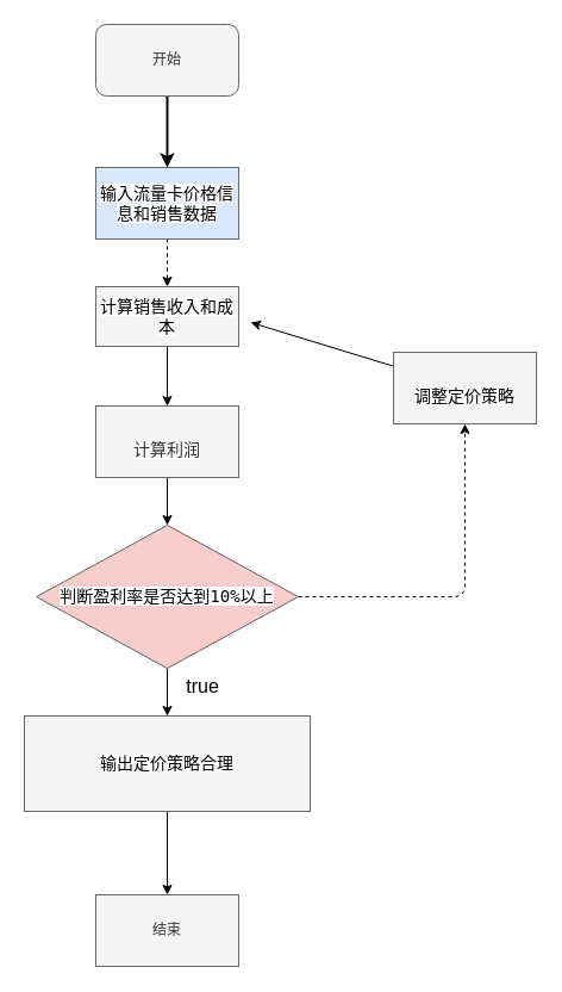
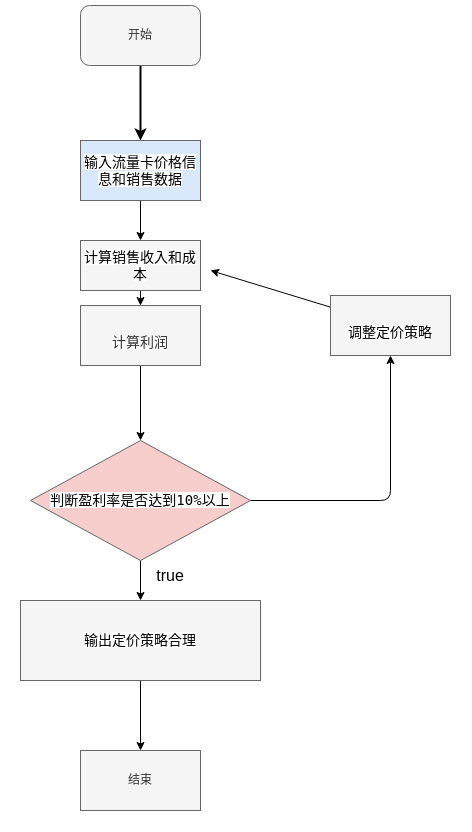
  <mxCell id="0" />
  <mxCell id="1" parent="0" />
  <mxCell id="2" style="edgeStyle=none;html=1;strokeWidth=2;strokeColor=#000000;" edge="1" parent="1" source="3"><mxGeometry relative="1" as="geometry"><mxPoint x="140" y="140" as="targetPoint" /></mxGeometry></mxCell>
- <mxCell id="3" value="开始" style="rounded=1;whiteSpace=wrap;html=1;fillColor=#f5f5f5;strokeColor=#666666;fontColor=#333333;" vertex="1" parent="1"><mxGeometry x="80" y="20" width="120" height="60" as="geometry" /></mxCell>
- <mxCell id="4" value="" style="edgeStyle=none;html=1;fontSize=18;strokeColor=#000000;dashed=1;" edge="1" parent="1" source="5" target="18"><mxGeometry relative="1" as="geometry" /></mxCell>
+ <mxCell id="3" value="开始" style="rounded=1;whiteSpace=wrap;html=1;fillColor=#f5f5f5;strokeColor=#666666;fontColor=#333333;" vertex="1" parent="1"><mxGeometry x="80" y="5" width="120" height="60" as="geometry" /></mxCell>
+ <mxCell id="4" value="" style="edgeStyle=none;html=1;fontSize=18;strokeColor=#000000;" edge="1" parent="1" source="5" target="18"><mxGeometry relative="1" as="geometry" /></mxCell>
  <mxCell id="5" value="&lt;span style=&quot;font-family: &amp;quot;Söhne Mono&amp;quot;, Monaco, &amp;quot;Andale Mono&amp;quot;, &amp;quot;Ubuntu Mono&amp;quot;, monospace; font-size: 14px; text-align: left; background-color: rgb(255, 255, 255);&quot;&gt;&lt;font color=&quot;#000000&quot;&gt;输入流量卡价格信息和销售数据&lt;/font&gt;&lt;/span&gt;" style="rounded=0;whiteSpace=wrap;html=1;fillColor=#dae8fc;fontColor=#333333;strokeColor=#666666;" vertex="1" parent="1"><mxGeometry x="80" y="140" width="120" height="60" as="geometry" /></mxCell>
  <mxCell id="6" style="edgeStyle=none;html=1;strokeColor=#000000;" edge="1" parent="1" source="18" target="8"><mxGeometry relative="1" as="geometry"><mxPoint x="140" y="420" as="targetPoint" /></mxGeometry></mxCell>
  <mxCell id="7" style="edgeStyle=none;html=1;" edge="1" parent="1" source="8"><mxGeometry relative="1" as="geometry"><mxPoint x="140" y="440" as="targetPoint" /></mxGeometry></mxCell>
- <mxCell id="8" value="&lt;span style=&quot;background-color: rgb(255, 255, 255);&quot;&gt;&lt;br&gt;&lt;span style=&quot;font-family: &amp;quot;Söhne Mono&amp;quot;, Monaco, &amp;quot;Andale Mono&amp;quot;, &amp;quot;Ubuntu Mono&amp;quot;, monospace; font-size: 14px; font-style: normal; font-variant-ligatures: normal; font-variant-caps: normal; font-weight: 400; letter-spacing: normal; orphans: 2; text-align: left; text-indent: 0px; text-transform: none; widows: 2; word-spacing: 0px; -webkit-text-stroke-width: 0px; text-decoration-thickness: initial; text-decoration-style: initial; text-decoration-color: initial; float: none; display: inline !important;&quot;&gt;计算利润&lt;/span&gt;&lt;br&gt;&lt;/span&gt;" style="rounded=0;whiteSpace=wrap;html=1;fillColor=#f5f5f5;strokeColor=#666666;fontColor=#333333;" vertex="1" parent="1"><mxGeometry x="80" y="340" width="120" height="60" as="geometry" /></mxCell>
+ <mxCell id="8" value="&lt;span style=&quot;background-color: rgb(255, 255, 255);&quot;&gt;&lt;br&gt;&lt;span style=&quot;font-family: &amp;quot;Söhne Mono&amp;quot;, Monaco, &amp;quot;Andale Mono&amp;quot;, &amp;quot;Ubuntu Mono&amp;quot;, monospace; font-size: 14px; font-style: normal; font-variant-ligatures: normal; font-variant-caps: normal; font-weight: 400; letter-spacing: normal; orphans: 2; text-align: left; text-indent: 0px; text-transform: none; widows: 2; word-spacing: 0px; -webkit-text-stroke-width: 0px; text-decoration-thickness: initial; text-decoration-style: initial; text-decoration-color: initial; float: none; display: inline !important;&quot;&gt;计算利润&lt;/span&gt;&lt;br&gt;&lt;/span&gt;" style="rounded=0;whiteSpace=wrap;html=1;fillColor=#f5f5f5;strokeColor=#666666;fontColor=#333333;" vertex="1" parent="1"><mxGeometry x="80" y="305" width="120" height="60" as="geometry" /></mxCell>
  <mxCell id="9" style="edgeStyle=none;html=1;strokeColor=#000000;" edge="1" parent="1" source="11" target="14"><mxGeometry relative="1" as="geometry"><mxPoint x="140" y="720" as="targetPoint" /><Array as="points" /></mxGeometry></mxCell>
- <mxCell id="10" style="edgeStyle=none;html=1;fontSize=18;strokeColor=#000000;dashed=1;" edge="1" parent="1" source="11" target="17"><mxGeometry relative="1" as="geometry"><mxPoint x="390" y="320" as="targetPoint" /><Array as="points"><mxPoint x="390" y="500" /></Array></mxGeometry></mxCell>
+ <mxCell id="10" style="edgeStyle=none;html=1;fontSize=18;strokeColor=#000000;" edge="1" parent="1" source="11" target="17"><mxGeometry relative="1" as="geometry"><mxPoint x="390" y="320" as="targetPoint" /><Array as="points"><mxPoint x="390" y="500" /></Array></mxGeometry></mxCell>
  <mxCell id="11" value="&lt;span style=&quot;font-family: &amp;quot;Söhne Mono&amp;quot;, Monaco, &amp;quot;Andale Mono&amp;quot;, &amp;quot;Ubuntu Mono&amp;quot;, monospace; font-size: 14px; text-align: left; background-color: rgb(255, 255, 255);&quot;&gt;&lt;font style=&quot;&quot; color=&quot;#000000&quot;&gt;判断盈利率是否达到10%以上&lt;/font&gt;&lt;/span&gt;" style="rhombus;whiteSpace=wrap;html=1;fillColor=#f8cecc;strokeColor=#666666;fontColor=#333333;rounded=0;" vertex="1" parent="1"><mxGeometry x="30" y="440" width="220" height="120" as="geometry" /></mxCell>
  <mxCell id="12" value="&lt;span style=&quot;font-weight: normal;&quot;&gt;&lt;font style=&quot;font-size: 18px;&quot;&gt;true&lt;/font&gt;&lt;/span&gt;" style="text;strokeColor=none;fillColor=none;html=1;fontSize=24;fontStyle=1;verticalAlign=middle;align=center;" vertex="1" parent="1"><mxGeometry x="110" y="630" width="100" height="40" as="geometry" /></mxCell>
  <mxCell id="13" style="edgeStyle=none;html=1;fontSize=18;strokeColor=#000000;" edge="1" parent="1" source="14"><mxGeometry relative="1" as="geometry"><mxPoint x="140" y="750" as="targetPoint" /></mxGeometry></mxCell>
  <mxCell id="14" value="&lt;span style=&quot;font-family: &amp;quot;Söhne Mono&amp;quot;, Monaco, &amp;quot;Andale Mono&amp;quot;, &amp;quot;Ubuntu Mono&amp;quot;, monospace; font-size: 14px; text-align: left; background-color: rgb(255, 255, 255);&quot;&gt;&lt;font style=&quot;&quot; color=&quot;#000000&quot;&gt;输出定价策略合理&lt;/font&gt;&lt;/span&gt;" style="rounded=0;whiteSpace=wrap;html=1;fontSize=12;fillColor=#f5f5f5;strokeColor=#666666;fontColor=#333333;" vertex="1" parent="1"><mxGeometry x="20" y="600" width="240" height="80" as="geometry" /></mxCell>
  <mxCell id="15" value="结束" style="rounded=0;whiteSpace=wrap;html=1;fontSize=12;fillColor=#f5f5f5;strokeColor=#666666;fontColor=#333333;" vertex="1" parent="1"><mxGeometry x="80" y="750" width="120" height="60" as="geometry" /></mxCell>
  <mxCell id="16" style="edgeStyle=none;html=1;fontSize=18;strokeColor=#000000;" edge="1" parent="1" source="17"><mxGeometry relative="1" as="geometry"><mxPoint x="210" y="270" as="targetPoint" /></mxGeometry></mxCell>
  <mxCell id="17" value="&lt;span style=&quot;background-color: rgb(255, 255, 255);&quot;&gt;&lt;font color=&quot;#000000&quot;&gt;&lt;br&gt;&lt;span style=&quot;font-family: &amp;quot;Söhne Mono&amp;quot;, Monaco, &amp;quot;Andale Mono&amp;quot;, &amp;quot;Ubuntu Mono&amp;quot;, monospace; font-size: 14px; font-style: normal; font-variant-ligatures: normal; font-variant-caps: normal; font-weight: 400; letter-spacing: normal; orphans: 2; text-align: left; text-indent: 0px; text-transform: none; widows: 2; word-spacing: 0px; -webkit-text-stroke-width: 0px; text-decoration-thickness: initial; text-decoration-style: initial; text-decoration-color: initial; float: none; display: inline !important;&quot;&gt;调整定价策略&lt;/span&gt;&lt;/font&gt;&lt;br&gt;&lt;/span&gt;" style="rounded=0;whiteSpace=wrap;html=1;fontSize=12;fillColor=#f5f5f5;strokeColor=#666666;fontColor=#333333;" vertex="1" parent="1"><mxGeometry x="330" y="295" width="120" height="60" as="geometry" /></mxCell>
  <mxCell id="18" value="&lt;span style=&quot;font-family: &amp;quot;Söhne Mono&amp;quot;, Monaco, &amp;quot;Andale Mono&amp;quot;, &amp;quot;Ubuntu Mono&amp;quot;, monospace; font-size: 14px; text-align: left; background-color: rgb(255, 255, 255);&quot;&gt;&lt;font style=&quot;&quot; color=&quot;#000000&quot;&gt;计算销售收入和成本&lt;/font&gt;&lt;/span&gt;" style="rounded=0;whiteSpace=wrap;html=1;fillColor=#f5f5f5;strokeColor=#666666;fontColor=#333333;" vertex="1" parent="1"><mxGeometry x="80" y="240" width="120" height="50" as="geometry" /></mxCell>
  <mxCell id="19" value="&lt;font style=&quot;font-size: 16px;&quot;&gt;true&lt;/font&gt;" style="text;html=1;strokeColor=none;fillColor=none;align=center;verticalAlign=middle;whiteSpace=wrap;rounded=0;labelBackgroundColor=#FFFFFF;fontColor=#000000;" vertex="1" parent="1"><mxGeometry x="140" y="560" width="60" height="30" as="geometry" /></mxCell>
